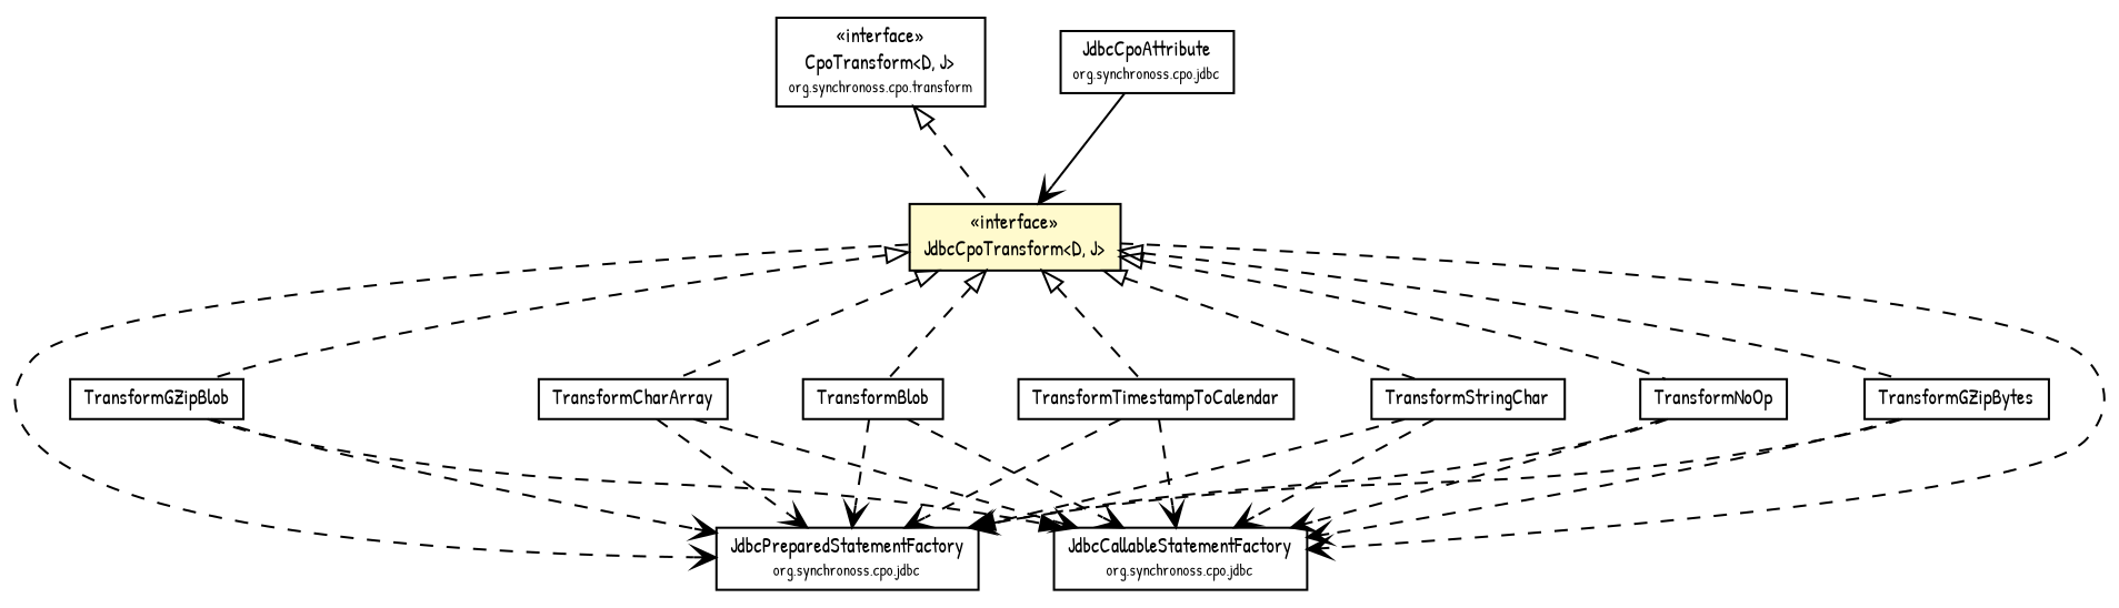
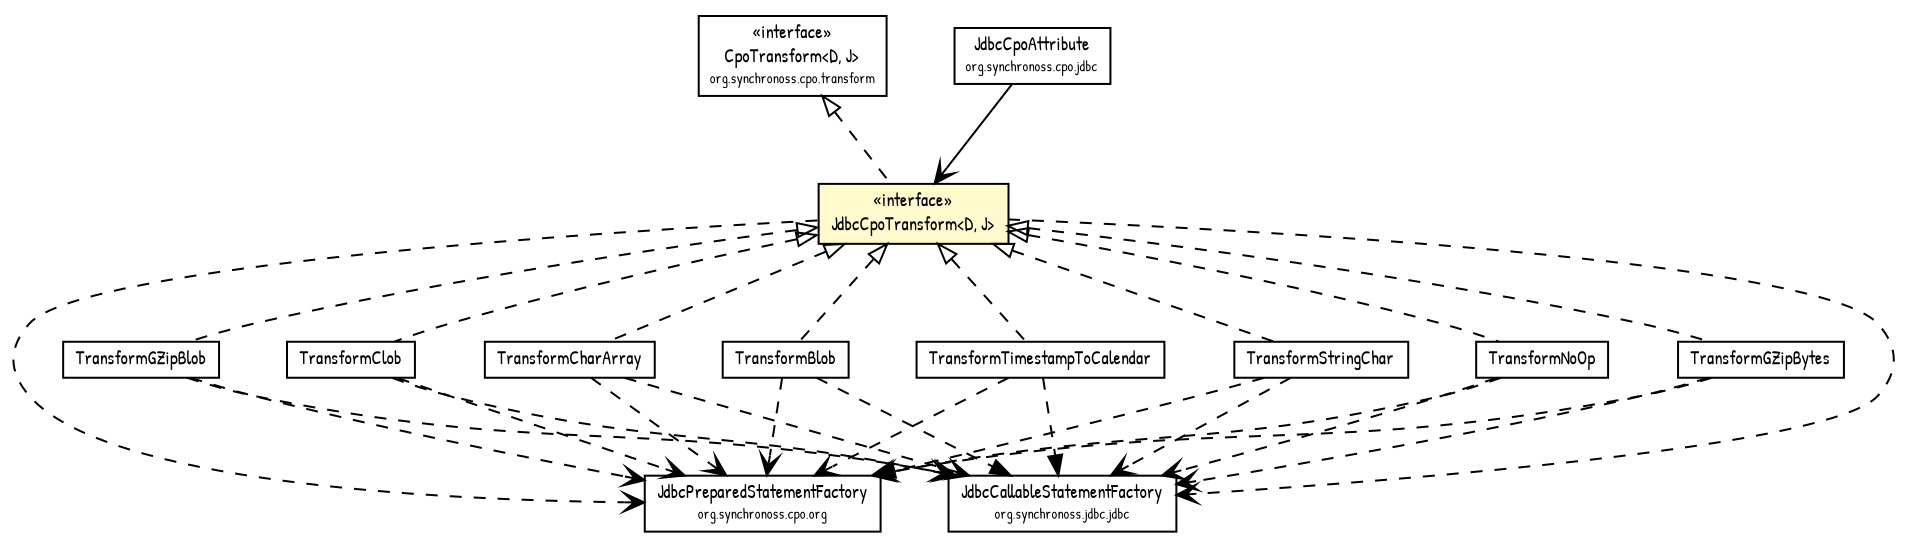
  digraph {
    fontname="Patrick Hand"
    node [fontcolor=black fontname="Patrick Hand" fontsize=9.0 shape=plaintext]
    edge [fontname="Patrick Hand" fontsize=10.0 headport=p labelfontname=Helvetica labelfontsize=10 style=dashed tailport=p arrowhead=open color=black fontcolor=black]
    n1 [label=<<table border="0" cellborder="1" cellspacing="0" cellpadding="2" port="p" href="../CpoTransform.html"> 		<tr><td><table border="0" cellspacing="0" cellpadding="1"> 			<tr><td> &laquo;interface&raquo; </td></tr> 			<tr><td> CpoTransform&lt;D, J&gt; </td></tr> 			<tr><td><font point-size="7.0"> org.synchronoss.cpo.transform </font></td></tr> 		</table></td></tr> 		</table>>]
    n2 [label=<<table border="0" cellborder="1" cellspacing="0" cellpadding="2" port="p" bgcolor="lemonChiffon" href="./JdbcCpoTransform.html"> 		<tr><td><table border="0" cellspacing="0" cellpadding="1"> 			<tr><td> &laquo;interface&raquo; </td></tr> 			<tr><td> JdbcCpoTransform&lt;D, J&gt; </td></tr> 		</table></td></tr> 		</table>>]
-   n3 [label=<<table border="0" cellborder="1" cellspacing="0" cellpadding="2" port="p" href="../../jdbc/JdbcPreparedStatementFactory.html"> 		<tr><td><table border="0" cellspacing="0" cellpadding="1"> 			<tr><td> JdbcPreparedStatementFactory </td></tr> 			<tr><td><font point-size="7.0"> org.synchronoss.cpo.jdbc </font></td></tr> 		</table></td></tr> 		</table>>]
-   n4 [label=<<table border="0" cellborder="1" cellspacing="0" cellpadding="2" port="p" href="../../jdbc/JdbcCallableStatementFactory.html"> 		<tr><td><table border="0" cellspacing="0" cellpadding="1"> 			<tr><td> JdbcCallableStatementFactory </td></tr> 			<tr><td><font point-size="7.0"> org.synchronoss.cpo.jdbc </font></td></tr> 		</table></td></tr> 		</table>>]
+   n3 [label=<<table border="0" cellborder="1" cellspacing="0" cellpadding="2" port="p" href="../../jdbc/JdbcPreparedStatementFactory.html"> 		<tr><td><table border="0" cellspacing="0" cellpadding="1"> 			<tr><td> JdbcPreparedStatementFactory </td></tr> 			<tr><td><font point-size="7.0"> org.synchronoss.cpo.org </font></td></tr> 		</table></td></tr> 		</table>>]
+   n4 [label=<<table border="0" cellborder="1" cellspacing="0" cellpadding="2" port="p" href="../../jdbc/JdbcCallableStatementFactory.html"> 		<tr><td><table border="0" cellspacing="0" cellpadding="1"> 			<tr><td> JdbcCallableStatementFactory </td></tr> 			<tr><td><font point-size="7.0"> org.synchronoss.jdbc.jdbc </font></td></tr> 		</table></td></tr> 		</table>>]
    n5 [label=<<table border="0" cellborder="1" cellspacing="0" cellpadding="2" port="p" href="./TransformTimestampToCalendar.html"> 		<tr><td><table border="0" cellspacing="0" cellpadding="1"> 			<tr><td> TransformTimestampToCalendar </td></tr> 		</table></td></tr> 		</table>>]
    n6 [label=<<table border="0" cellborder="1" cellspacing="0" cellpadding="2" port="p" href="./TransformStringChar.html"> 		<tr><td><table border="0" cellspacing="0" cellpadding="1"> 			<tr><td> TransformStringChar </td></tr> 		</table></td></tr> 		</table>>]
    n7 [label=<<table border="0" cellborder="1" cellspacing="0" cellpadding="2" port="p" href="./TransformNoOp.html"> 		<tr><td><table border="0" cellspacing="0" cellpadding="1"> 			<tr><td> TransformNoOp </td></tr> 		</table></td></tr> 		</table>>]
    n8 [label=<<table border="0" cellborder="1" cellspacing="0" cellpadding="2" port="p" href="./TransformGZipBytes.html"> 		<tr><td><table border="0" cellspacing="0" cellpadding="1"> 			<tr><td> TransformGZipBytes </td></tr> 		</table></td></tr> 		</table>>]
    n9 [label=<<table border="0" cellborder="1" cellspacing="0" cellpadding="2" port="p" href="./TransformGZipBlob.html"> 		<tr><td><table border="0" cellspacing="0" cellpadding="1"> 			<tr><td> TransformGZipBlob </td></tr> 		</table></td></tr> 		</table>>]
+   n10 [label=<<table border="0" cellborder="1" cellspacing="0" cellpadding="2" port="p" href="./TransformClob.html"> 		<tr><td><table border="0" cellspacing="0" cellpadding="1"> 			<tr><td> TransformClob </td></tr> 		</table></td></tr> 		</table>>]
    n11 [label=<<table border="0" cellborder="1" cellspacing="0" cellpadding="2" port="p" href="./TransformCharArray.html"> 		<tr><td><table border="0" cellspacing="0" cellpadding="1"> 			<tr><td> TransformCharArray </td></tr> 		</table></td></tr> 		</table>>]
    n12 [label=<<table border="0" cellborder="1" cellspacing="0" cellpadding="2" port="p" href="./TransformBlob.html"> 		<tr><td><table border="0" cellspacing="0" cellpadding="1"> 			<tr><td> TransformBlob </td></tr> 		</table></td></tr> 		</table>>]
    n13 [label=<<table border="0" cellborder="1" cellspacing="0" cellpadding="2" port="p" href="../../jdbc/JdbcCpoAttribute.html"> 		<tr><td><table border="0" cellspacing="0" cellpadding="1"> 			<tr><td> JdbcCpoAttribute </td></tr> 			<tr><td><font point-size="7.0"> org.synchronoss.cpo.jdbc </font></td></tr> 		</table></td></tr> 		</table>>]
    n1 -> n2 [arrowtail=empty dir=back fontsize=10 arrowhead="" color="" fontcolor=""]
    n2 -> n3
    n2 -> n4
    n2 -> n5 [arrowtail=empty dir=back fontsize=10 arrowhead="" color="" fontcolor=""]
    n2 -> n6 [arrowtail=empty dir=back fontsize=10 arrowhead="" color="" fontcolor=""]
    n2 -> n7 [arrowtail=empty dir=back fontsize=10 arrowhead="" color="" fontcolor=""]
    n2 -> n8 [arrowtail=empty dir=back fontsize=10 arrowhead="" color="" fontcolor=""]
    n2 -> n9 [arrowtail=empty dir=back fontsize=10 arrowhead="" color="" fontcolor=""]
+   n2 -> n10 [arrowtail=empty dir=back fontsize=10 arrowhead="" color="" fontcolor=""]
    n2 -> n11 [arrowtail=empty dir=back fontsize=10 arrowhead="" color="" fontcolor=""]
    n2 -> n12 [arrowtail=empty dir=back fontsize=10 arrowhead="" color="" fontcolor=""]
    n5 -> n3
-   n5 -> n4
+   n5 -> n4 [arrowhead=normal]
    n6 -> n3 [arrowhead=normal]
    n6 -> n4
    n7 -> n3
    n7 -> n4
    n8 -> n3
    n8 -> n4
    n9 -> n3
-   n9 -> n4 [arrowhead=normal]
+   n9 -> n4
+   n10 -> n3
+   n10 -> n4
    n11 -> n3
    n11 -> n4
    n12 -> n3
-   n12 -> n4
+   n12 -> n4 [arrowhead=normal]
    n13 -> n2 [style=""]
  }
